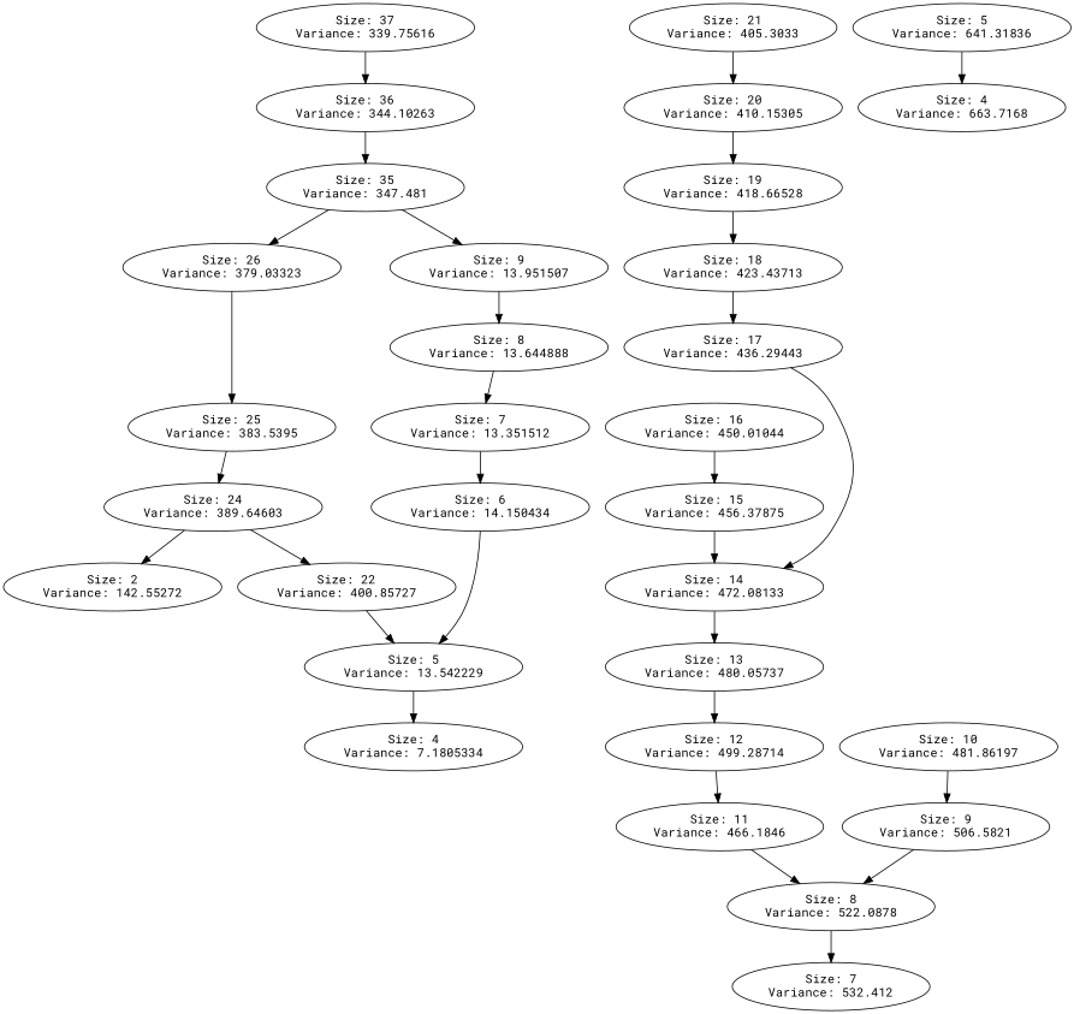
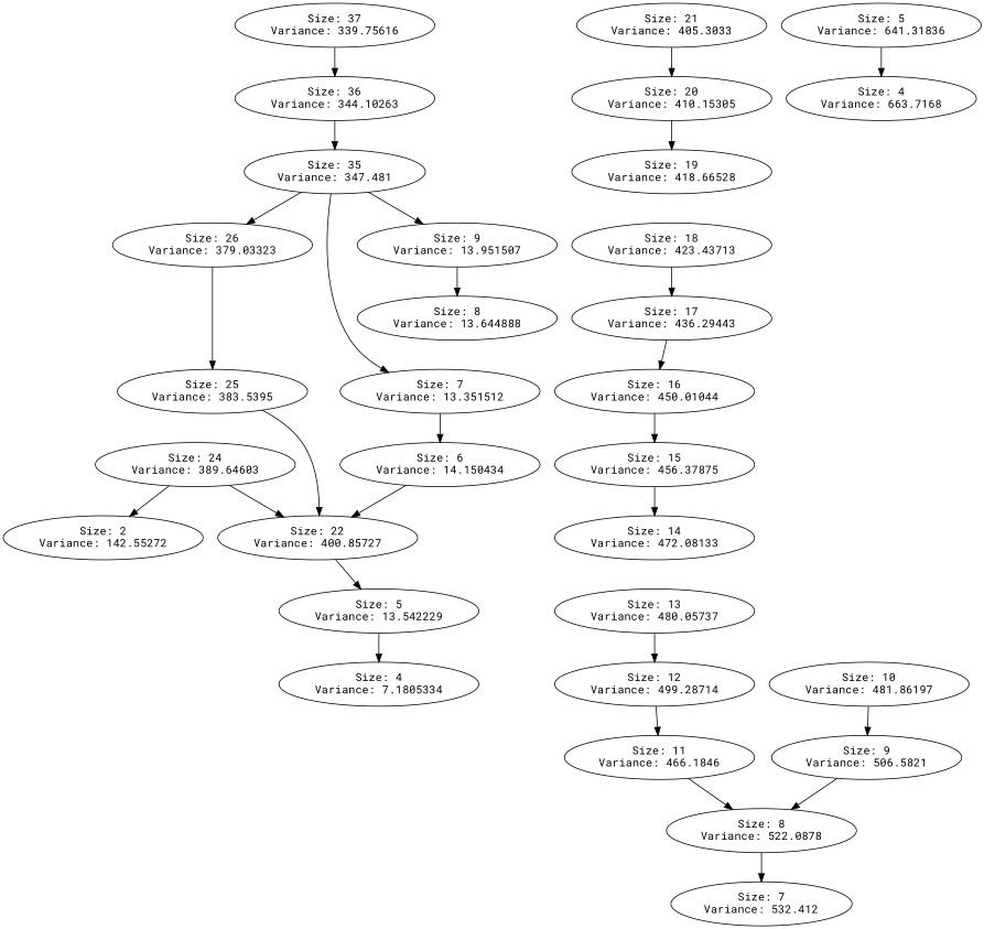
  digraph {
    L=23
    fontname="Roboto Mono"
    node [fontname="Roboto Mono"]
    edge [fontname="Roboto Mono"]
    "Size: 37\nVariance: 339.75616"
    "Size: 36\nVariance: 344.10263"
    "Size: 35\nVariance: 347.481"
    "Size: 9\nVariance: 13.951507"
    "Size: 26\nVariance: 379.03323"
    "Size: 8\nVariance: 13.644888"
    "Size: 25\nVariance: 383.5395"
    "Size: 7\nVariance: 13.351512"
    "Size: 24\nVariance: 389.64603"
    "Size: 6\nVariance: 14.150434"
    "Size: 5\nVariance: 13.542229"
    "Size: 4\nVariance: 7.1805334"
    "Size: 22\nVariance: 400.85727"
    "Size: 2\nVariance: 142.55272"
    "Size: 21\nVariance: 405.3033"
    "Size: 20\nVariance: 410.15305"
    "Size: 19\nVariance: 418.66528"
    "Size: 18\nVariance: 423.43713"
    "Size: 17\nVariance: 436.29443"
    "Size: 16\nVariance: 450.01044"
    "Size: 15\nVariance: 456.37875"
    "Size: 14\nVariance: 472.08133"
    "Size: 13\nVariance: 480.05737"
    "Size: 12\nVariance: 499.28714"
    "Size: 11\nVariance: 466.1846"
    "Size: 8\nVariance: 522.0878"
    "Size: 10\nVariance: 481.86197"
    "Size: 9\nVariance: 506.5821"
    "Size: 7\nVariance: 532.412"
    "Size: 5\nVariance: 641.31836"
    "Size: 4\nVariance: 663.7168"
    "Size: 37\nVariance: 339.75616" -> "Size: 36\nVariance: 344.10263"
    "Size: 36\nVariance: 344.10263" -> "Size: 35\nVariance: 347.481"
    "Size: 35\nVariance: 347.481" -> "Size: 9\nVariance: 13.951507"
    "Size: 35\nVariance: 347.481" -> "Size: 26\nVariance: 379.03323"
    "Size: 9\nVariance: 13.951507" -> "Size: 8\nVariance: 13.644888"
    "Size: 26\nVariance: 379.03323" -> "Size: 25\nVariance: 383.5395"
-   "Size: 8\nVariance: 13.644888" -> "Size: 7\nVariance: 13.351512"
-   "Size: 25\nVariance: 383.5395" -> "Size: 24\nVariance: 389.64603"
+   "Size: 35\nVariance: 347.481" -> "Size: 7\nVariance: 13.351512"
+   "Size: 25\nVariance: 383.5395" -> "Size: 22\nVariance: 400.85727"
    "Size: 7\nVariance: 13.351512" -> "Size: 6\nVariance: 14.150434"
    "Size: 24\nVariance: 389.64603" -> "Size: 22\nVariance: 400.85727"
    "Size: 24\nVariance: 389.64603" -> "Size: 2\nVariance: 142.55272"
-   "Size: 6\nVariance: 14.150434" -> "Size: 5\nVariance: 13.542229"
+   "Size: 6\nVariance: 14.150434" -> "Size: 22\nVariance: 400.85727"
    "Size: 5\nVariance: 13.542229" -> "Size: 4\nVariance: 7.1805334"
    "Size: 22\nVariance: 400.85727" -> "Size: 5\nVariance: 13.542229"
    "Size: 21\nVariance: 405.3033" -> "Size: 20\nVariance: 410.15305"
    "Size: 20\nVariance: 410.15305" -> "Size: 19\nVariance: 418.66528"
-   "Size: 19\nVariance: 418.66528" -> "Size: 18\nVariance: 423.43713"
    "Size: 18\nVariance: 423.43713" -> "Size: 17\nVariance: 436.29443"
-   "Size: 17\nVariance: 436.29443" -> "Size: 14\nVariance: 472.08133"
+   "Size: 17\nVariance: 436.29443" -> "Size: 16\nVariance: 450.01044"
    "Size: 16\nVariance: 450.01044" -> "Size: 15\nVariance: 456.37875"
    "Size: 15\nVariance: 456.37875" -> "Size: 14\nVariance: 472.08133"
-   "Size: 14\nVariance: 472.08133" -> "Size: 13\nVariance: 480.05737"
    "Size: 13\nVariance: 480.05737" -> "Size: 12\nVariance: 499.28714"
    "Size: 12\nVariance: 499.28714" -> "Size: 11\nVariance: 466.1846"
    "Size: 11\nVariance: 466.1846" -> "Size: 8\nVariance: 522.0878"
    "Size: 8\nVariance: 522.0878" -> "Size: 7\nVariance: 532.412"
    "Size: 10\nVariance: 481.86197" -> "Size: 9\nVariance: 506.5821"
    "Size: 9\nVariance: 506.5821" -> "Size: 8\nVariance: 522.0878"
    "Size: 5\nVariance: 641.31836" -> "Size: 4\nVariance: 663.7168"
  }
